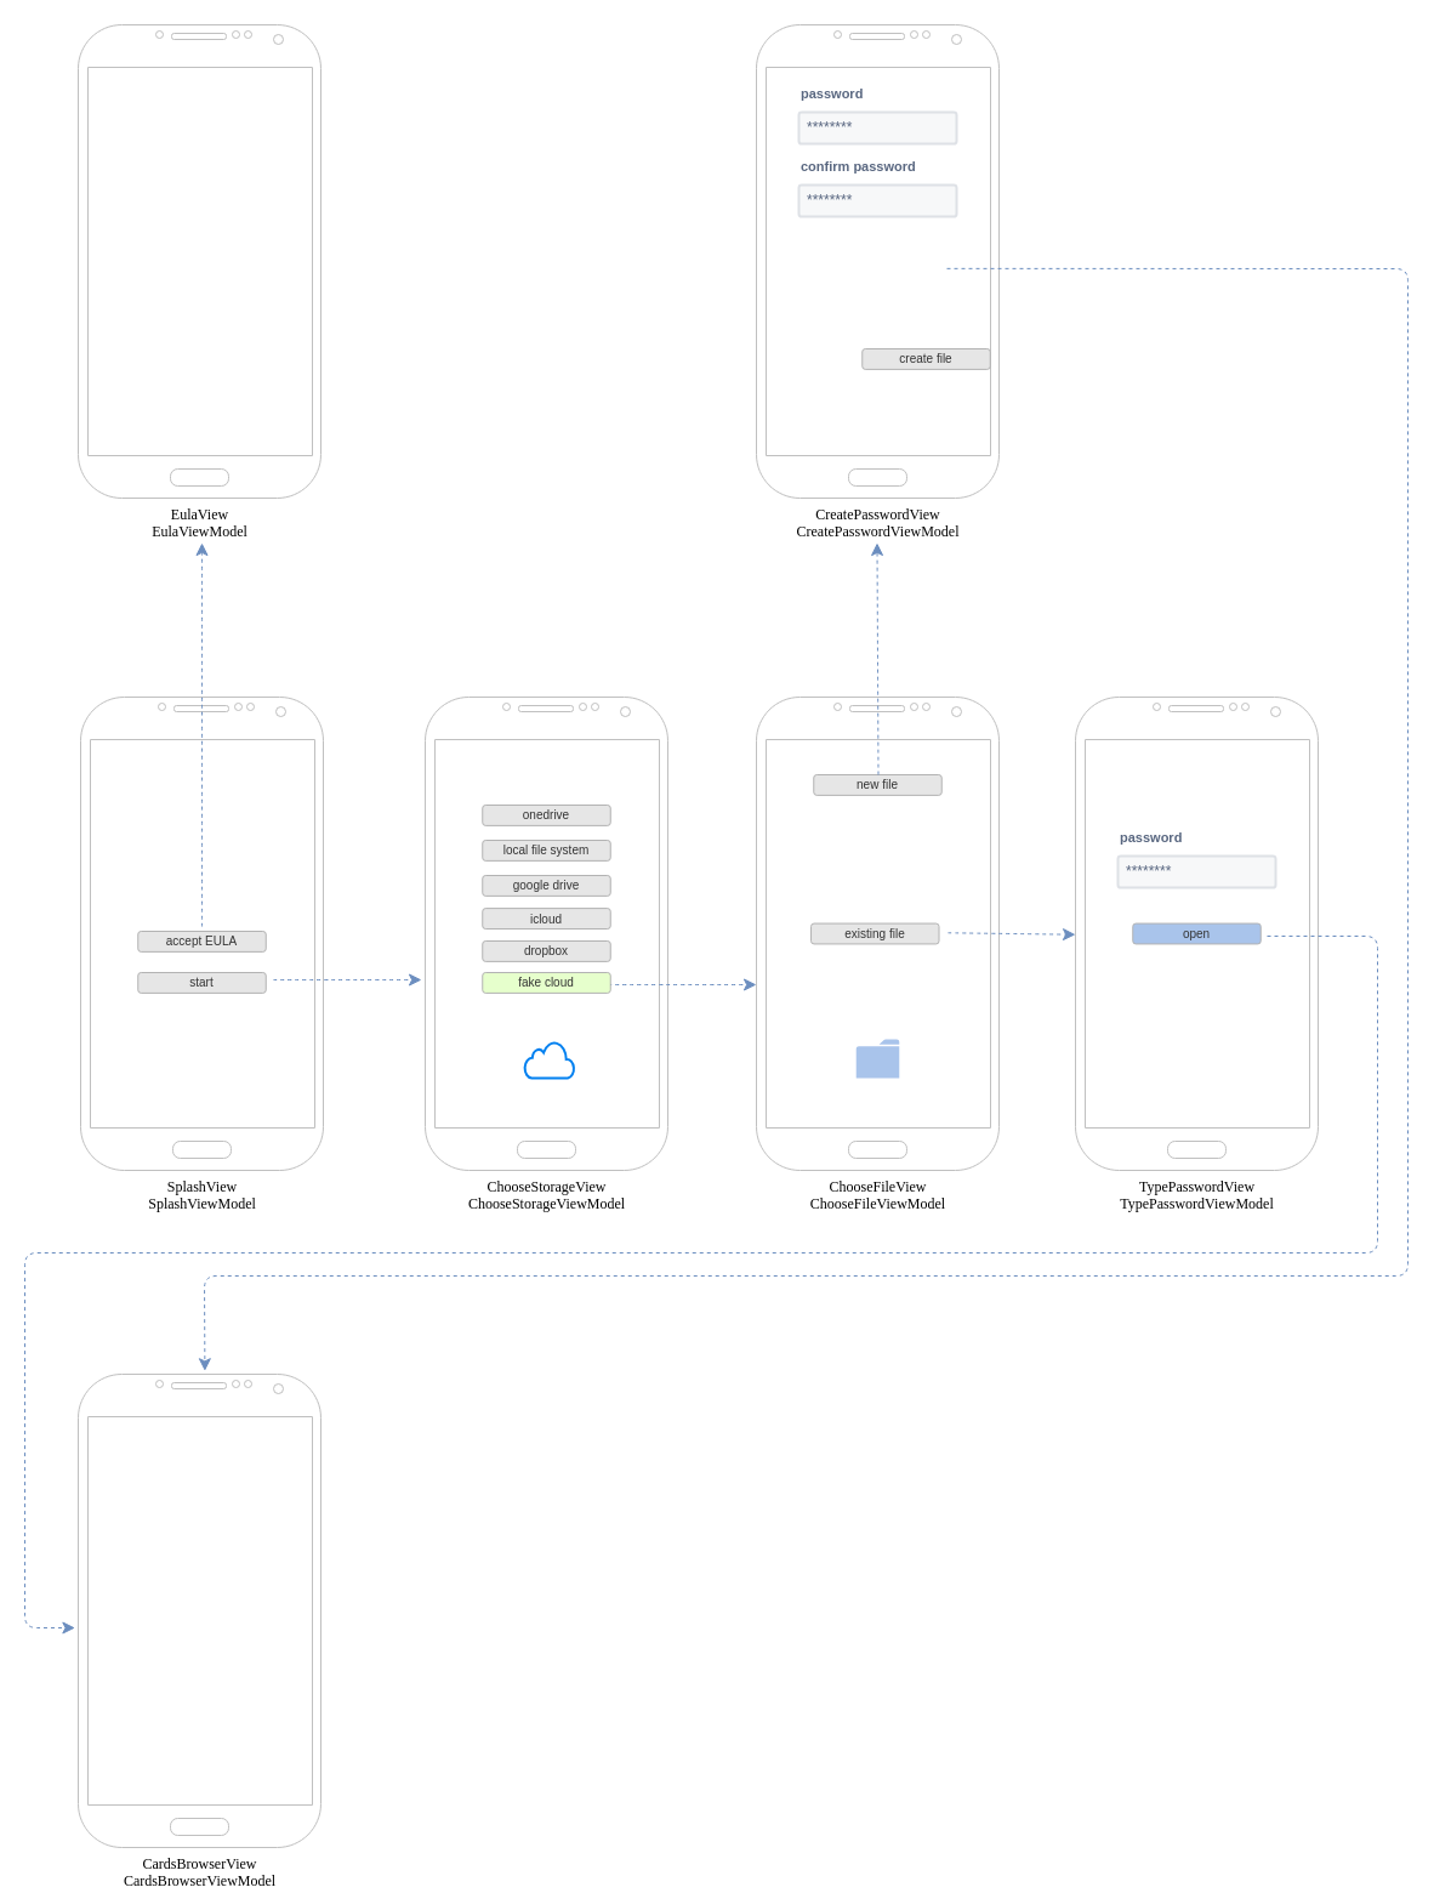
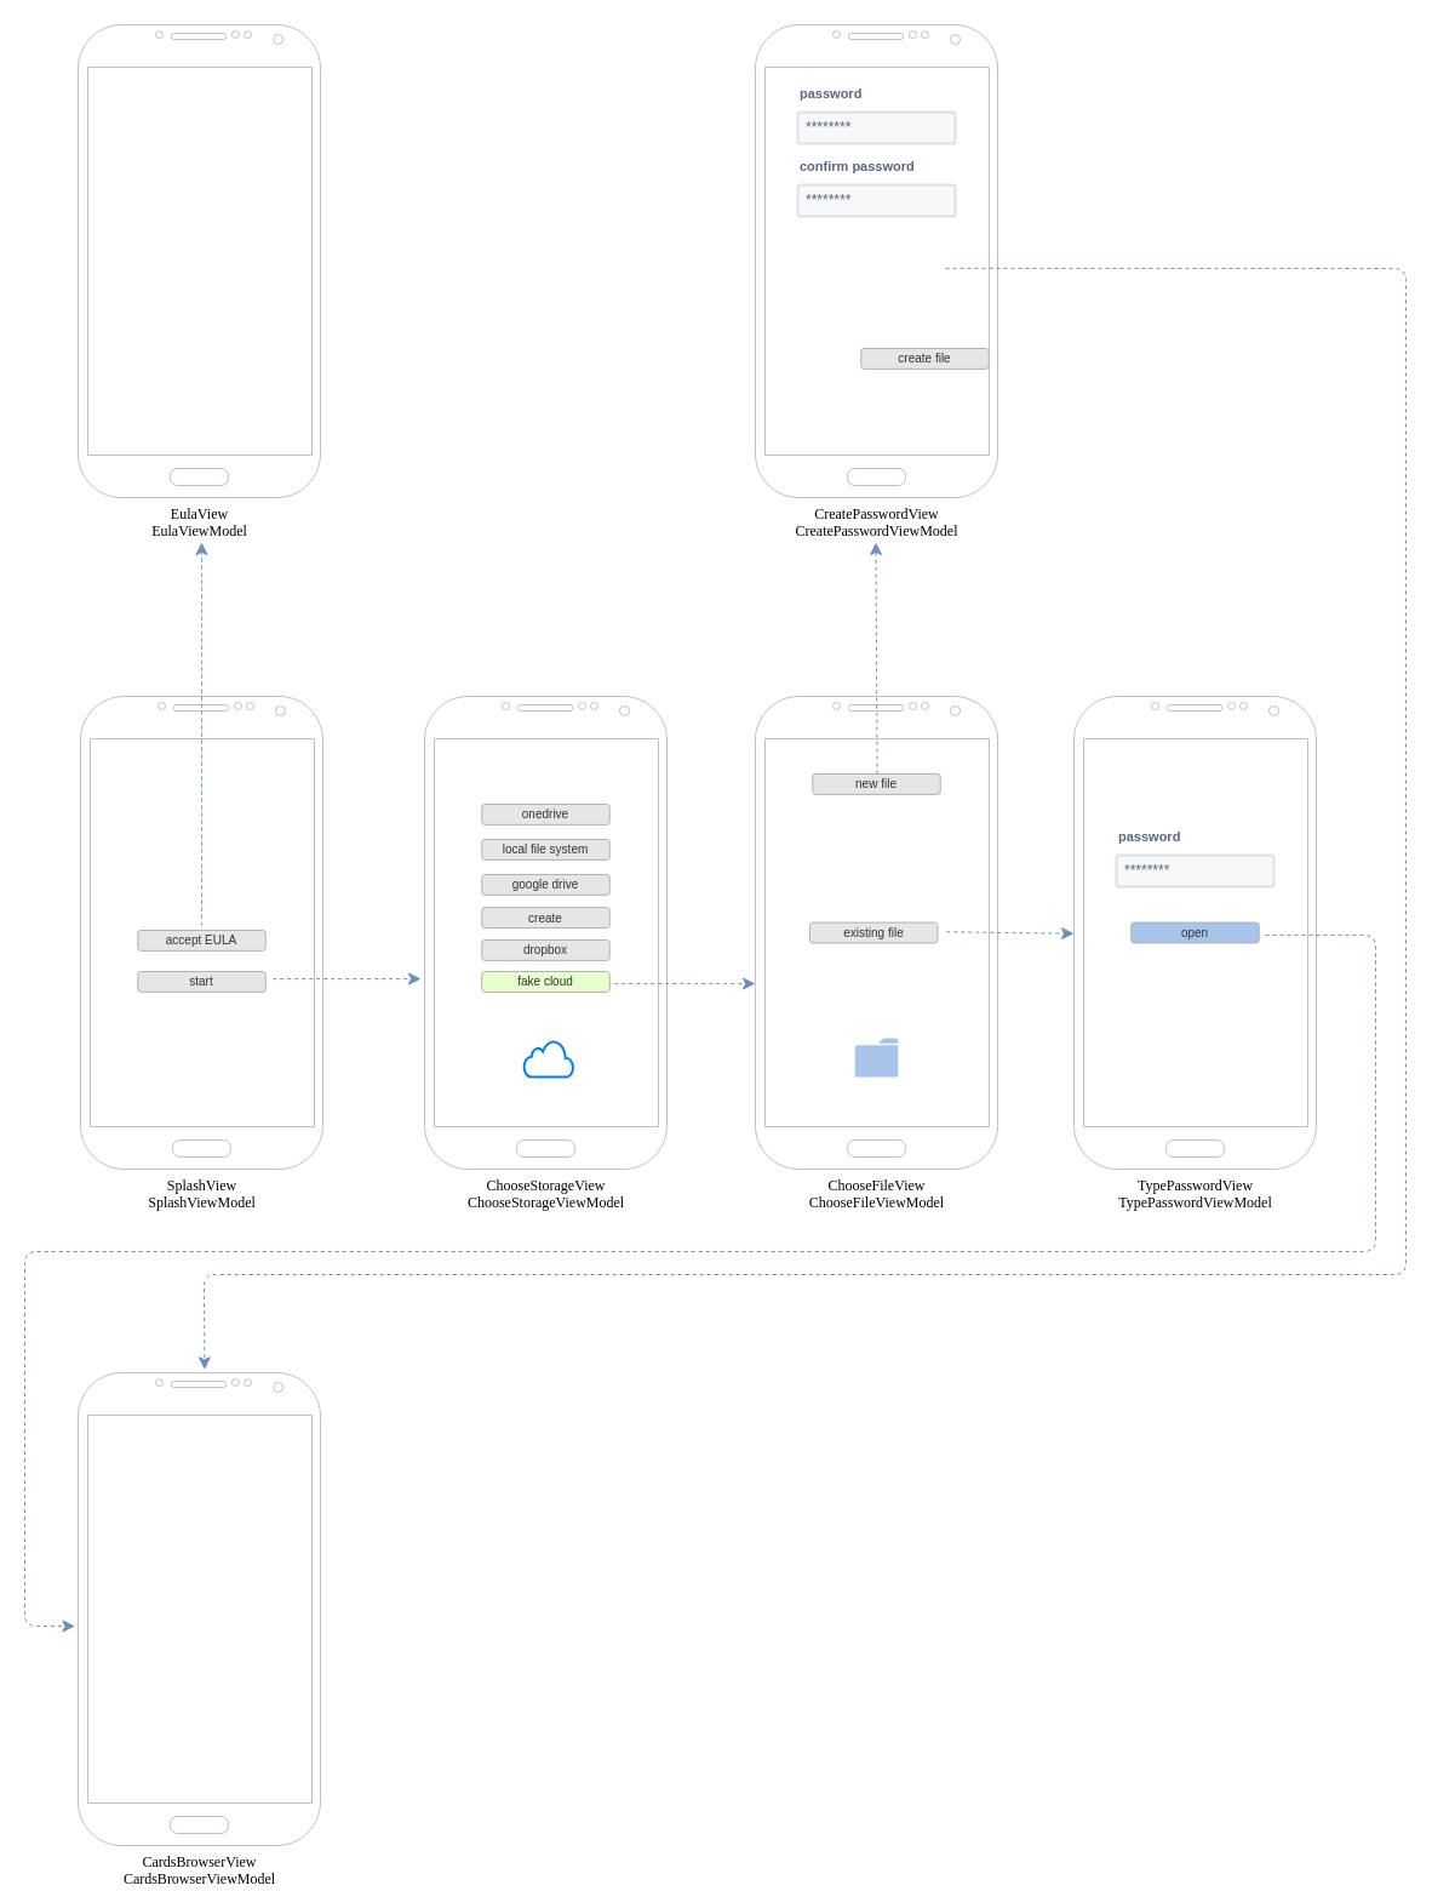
  <mxCell id="0" />
  <mxCell id="1" parent="0" />
  <mxCell id="2" value="" style="html=1;verticalLabelPosition=bottom;align=center;labelBackgroundColor=#ffffff;verticalAlign=top;strokeWidth=2;strokeColor=#0080F0;shadow=0;dashed=0;shape=mxgraph.ios7.icons.cloud;fontSize=16;" parent="1" vertex="1"><mxGeometry x="432" y="858" width="40.78" height="30" as="geometry" /></mxCell>
  <mxCell id="3" value="" style="sketch=0;pointerEvents=1;shadow=0;dashed=0;html=1;strokeColor=none;labelPosition=center;verticalLabelPosition=bottom;verticalAlign=top;outlineConnect=0;align=center;shape=mxgraph.office.concepts.folder;fillColor=#A9C4EB;fontSize=16;" parent="1" vertex="1"><mxGeometry x="705.22" y="856" width="35.56" height="32" as="geometry" /></mxCell>
  <mxCell id="4" value="SplashView&lt;br style=&quot;font-size: 12px;&quot;&gt;SplashViewModel" style="verticalLabelPosition=bottom;verticalAlign=top;html=1;shadow=0;dashed=0;strokeWidth=1;shape=mxgraph.android.phone2;strokeColor=#c0c0c0;fontSize=12;fontFamily=Tahoma;" parent="1" vertex="1"><mxGeometry x="66" y="574" width="200" height="390" as="geometry" /></mxCell>
  <mxCell id="5" value="EulaView&lt;br&gt;EulaViewModel" style="verticalLabelPosition=bottom;verticalAlign=top;html=1;shadow=0;dashed=0;strokeWidth=1;shape=mxgraph.android.phone2;strokeColor=#c0c0c0;fontSize=12;fontFamily=Tahoma;" parent="1" vertex="1"><mxGeometry x="64" y="20" width="200" height="390" as="geometry" /></mxCell>
  <mxCell id="6" value="accept EULA" style="rounded=1;html=1;shadow=0;dashed=0;whiteSpace=wrap;fontSize=10;fillColor=#E6E6E6;align=center;strokeColor=#B3B3B3;fontColor=#333333;" parent="1" vertex="1"><mxGeometry x="113.25" y="767" width="105.5" height="16.88" as="geometry" /></mxCell>
  <mxCell id="7" value="start" style="rounded=1;html=1;shadow=0;dashed=0;whiteSpace=wrap;fontSize=10;fillColor=#E6E6E6;align=center;strokeColor=#B3B3B3;fontColor=#333333;" parent="1" vertex="1"><mxGeometry x="113.25" y="801" width="105.5" height="16.88" as="geometry" /></mxCell>
  <mxCell id="8" value="ChooseStorageView&lt;br&gt;ChooseStorageViewModel" style="verticalLabelPosition=bottom;verticalAlign=top;html=1;shadow=0;dashed=0;strokeWidth=1;shape=mxgraph.android.phone2;strokeColor=#c0c0c0;fontSize=12;fontFamily=Tahoma;" parent="1" vertex="1"><mxGeometry x="350" y="574" width="200" height="390" as="geometry" /></mxCell>
  <mxCell id="9" value="" style="endArrow=classic;html=1;rounded=0;fontSize=12;startSize=8;endSize=8;curved=1;fillColor=#dae8fc;strokeColor=#6c8ebf;dashed=1;" parent="1" edge="1"><mxGeometry width="50" height="50" relative="1" as="geometry"><mxPoint x="225" y="807" as="sourcePoint" /><mxPoint x="347" y="807" as="targetPoint" /></mxGeometry></mxCell>
  <mxCell id="10" value="" style="endArrow=classic;html=1;rounded=0;fontSize=12;startSize=8;endSize=8;curved=1;fillColor=#dae8fc;strokeColor=#6c8ebf;dashed=1;" parent="1" edge="1"><mxGeometry width="50" height="50" relative="1" as="geometry"><mxPoint x="166" y="763" as="sourcePoint" /><mxPoint x="166" y="447" as="targetPoint" /></mxGeometry></mxCell>
  <mxCell id="11" value="ChooseFileView&lt;br&gt;ChooseFileViewModel" style="verticalLabelPosition=bottom;verticalAlign=top;html=1;shadow=0;dashed=0;strokeWidth=1;shape=mxgraph.android.phone2;strokeColor=#c0c0c0;fontSize=12;fontFamily=Tahoma;" parent="1" vertex="1"><mxGeometry x="623" y="574" width="200" height="390" as="geometry" /></mxCell>
  <mxCell id="12" value="" style="endArrow=classic;html=1;rounded=0;fontSize=12;startSize=8;endSize=8;curved=1;fillColor=#dae8fc;strokeColor=#6c8ebf;dashed=1;" parent="1" edge="1"><mxGeometry width="50" height="50" relative="1" as="geometry"><mxPoint x="501" y="811" as="sourcePoint" /><mxPoint x="623" y="811" as="targetPoint" /></mxGeometry></mxCell>
  <mxCell id="13" value="TypePasswordView&lt;br&gt;TypePasswordViewModel" style="verticalLabelPosition=bottom;verticalAlign=top;html=1;shadow=0;dashed=0;strokeWidth=1;shape=mxgraph.android.phone2;strokeColor=#c0c0c0;fontSize=12;fontFamily=Tahoma;" parent="1" vertex="1"><mxGeometry x="886" y="574" width="200" height="390" as="geometry" /></mxCell>
  <mxCell id="14" value="CreatePasswordView&lt;br&gt;CreatePasswordViewModel" style="verticalLabelPosition=bottom;verticalAlign=top;html=1;shadow=0;dashed=0;strokeWidth=1;shape=mxgraph.android.phone2;strokeColor=#c0c0c0;fontSize=12;fontFamily=Tahoma;" parent="1" vertex="1"><mxGeometry x="623" y="20" width="200" height="390" as="geometry" /></mxCell>
  <mxCell id="15" value="new file" style="rounded=1;html=1;shadow=0;dashed=0;whiteSpace=wrap;fontSize=10;fillColor=#E6E6E6;align=center;strokeColor=#B3B3B3;fontColor=#333333;" parent="1" vertex="1"><mxGeometry x="670.25" y="638" width="105.5" height="16.88" as="geometry" /></mxCell>
  <mxCell id="16" value="fake cloud" style="rounded=1;html=1;shadow=0;dashed=0;whiteSpace=wrap;fontSize=10;fillColor=#E6FFCC;align=center;strokeColor=#B3B3B3;fontColor=#333333;" parent="1" vertex="1"><mxGeometry x="397.25" y="801" width="105.5" height="16.88" as="geometry" /></mxCell>
  <mxCell id="17" value="" style="endArrow=classic;html=1;rounded=0;fontSize=12;startSize=8;endSize=8;curved=1;fillColor=#dae8fc;strokeColor=#6c8ebf;dashed=1;" parent="1" edge="1"><mxGeometry width="50" height="50" relative="1" as="geometry"><mxPoint x="723.5" y="638" as="sourcePoint" /><mxPoint x="722.5" y="447" as="targetPoint" /></mxGeometry></mxCell>
  <mxCell id="18" value="" style="endArrow=classic;html=1;rounded=0;fontSize=12;startSize=8;endSize=8;curved=1;fillColor=#dae8fc;strokeColor=#6c8ebf;dashed=1;" parent="1" edge="1"><mxGeometry width="50" height="50" relative="1" as="geometry"><mxPoint x="781" y="768.28" as="sourcePoint" /><mxPoint x="886" y="769.72" as="targetPoint" /></mxGeometry></mxCell>
  <mxCell id="19" value="existing file" style="rounded=1;html=1;shadow=0;dashed=0;whiteSpace=wrap;fontSize=10;fillColor=#E6E6E6;align=center;strokeColor=#B3B3B3;fontColor=#333333;" parent="1" vertex="1"><mxGeometry x="668.03" y="760.56" width="105.5" height="16.88" as="geometry" /></mxCell>
  <mxCell id="20" value="onedrive" style="rounded=1;html=1;shadow=0;dashed=0;whiteSpace=wrap;fontSize=10;fillColor=#E6E6E6;align=center;strokeColor=#B3B3B3;fontColor=#333333;" parent="1" vertex="1"><mxGeometry x="397.25" y="663" width="105.5" height="16.88" as="geometry" /></mxCell>
  <mxCell id="21" value="local file system" style="rounded=1;html=1;shadow=0;dashed=0;whiteSpace=wrap;fontSize=10;fillColor=#E6E6E6;align=center;strokeColor=#B3B3B3;fontColor=#333333;" parent="1" vertex="1"><mxGeometry x="397.25" y="692" width="105.5" height="16.88" as="geometry" /></mxCell>
  <mxCell id="22" value="google drive" style="rounded=1;html=1;shadow=0;dashed=0;whiteSpace=wrap;fontSize=10;fillColor=#E6E6E6;align=center;strokeColor=#B3B3B3;fontColor=#333333;" parent="1" vertex="1"><mxGeometry x="397.25" y="721" width="105.5" height="16.88" as="geometry" /></mxCell>
- <mxCell id="23" value="icloud" style="rounded=1;html=1;shadow=0;dashed=0;whiteSpace=wrap;fontSize=10;fillColor=#E6E6E6;align=center;strokeColor=#B3B3B3;fontColor=#333333;" parent="1" vertex="1"><mxGeometry x="397.25" y="748.12" width="105.5" height="16.88" as="geometry" /></mxCell>
+ <mxCell id="23" value="create" style="rounded=1;html=1;shadow=0;dashed=0;whiteSpace=wrap;fontSize=10;fillColor=#E6E6E6;align=center;strokeColor=#B3B3B3;fontColor=#333333;" parent="1" vertex="1"><mxGeometry x="397.25" y="748.12" width="105.5" height="16.88" as="geometry" /></mxCell>
  <mxCell id="24" value="dropbox" style="rounded=1;html=1;shadow=0;dashed=0;whiteSpace=wrap;fontSize=10;fillColor=#E6E6E6;align=center;strokeColor=#B3B3B3;fontColor=#333333;" parent="1" vertex="1"><mxGeometry x="397.25" y="775" width="105.5" height="16.88" as="geometry" /></mxCell>
  <mxCell id="25" value="CardsBrowserView&lt;br&gt;CardsBrowserViewModel" style="verticalLabelPosition=bottom;verticalAlign=top;html=1;shadow=0;dashed=0;strokeWidth=1;shape=mxgraph.android.phone2;strokeColor=#c0c0c0;fontSize=12;fontFamily=Tahoma;" vertex="1" parent="1"><mxGeometry x="64" y="1132" width="200" height="390" as="geometry" /></mxCell>
  <mxCell id="26" value="" style="endArrow=classic;html=1;rounded=1;fontSize=12;startSize=8;endSize=8;fillColor=#dae8fc;strokeColor=#6c8ebf;dashed=1;entryX=-0.013;entryY=0.536;entryDx=0;entryDy=0;entryPerimeter=0;" edge="1" parent="1" target="25"><mxGeometry width="50" height="50" relative="1" as="geometry"><mxPoint x="1044" y="771" as="sourcePoint" /><mxPoint x="61" y="1341" as="targetPoint" /><Array as="points"><mxPoint x="1135" y="771" /><mxPoint x="1135" y="1032" /><mxPoint x="20" y="1032" /><mxPoint x="20" y="1341" /></Array></mxGeometry></mxCell>
  <mxCell id="27" value="" style="endArrow=classic;html=1;rounded=1;fontSize=12;startSize=8;endSize=8;fillColor=#dae8fc;strokeColor=#6c8ebf;dashed=1;entryX=0.522;entryY=-0.007;entryDx=0;entryDy=0;entryPerimeter=0;exitX=0.785;exitY=0.515;exitDx=0;exitDy=0;exitPerimeter=0;" edge="1" parent="1" source="14" target="25"><mxGeometry width="50" height="50" relative="1" as="geometry"><mxPoint x="840" y="221" as="sourcePoint" /><mxPoint x="168" y="1129" as="targetPoint" /><Array as="points"><mxPoint x="1160" y="221" /><mxPoint x="1160" y="1051" /><mxPoint x="168" y="1051" /></Array></mxGeometry></mxCell>
  <mxCell id="28" value="password" style="fillColor=none;strokeColor=none;html=1;fontSize=11;fontStyle=0;align=left;fontColor=#596780;fontStyle=1;fontSize=11" vertex="1" parent="1"><mxGeometry x="921" y="679.88" width="100" height="20" as="geometry" /></mxCell>
  <mxCell id="29" value="********" style="rounded=1;arcSize=9;fillColor=#F7F8F9;align=left;spacingLeft=5;strokeColor=#DEE1E6;html=1;strokeWidth=2;fontColor=#596780;fontSize=12" vertex="1" parent="1"><mxGeometry x="921" y="704.88" width="130" height="26.12" as="geometry" /></mxCell>
  <mxCell id="30" value="open" style="rounded=1;html=1;shadow=0;dashed=0;whiteSpace=wrap;fontSize=10;fillColor=#a9c4eb;align=center;strokeColor=#B3B3B3;fontColor=#333333;" vertex="1" parent="1"><mxGeometry x="933.25" y="760.56" width="105.5" height="16.88" as="geometry" /></mxCell>
  <mxCell id="31" value="password" style="fillColor=none;strokeColor=none;html=1;fontSize=11;fontStyle=0;align=left;fontColor=#596780;fontStyle=1;fontSize=11" vertex="1" parent="1"><mxGeometry x="658" y="67" width="100" height="20" as="geometry" /></mxCell>
  <mxCell id="32" value="********" style="rounded=1;arcSize=9;fillColor=#F7F8F9;align=left;spacingLeft=5;strokeColor=#DEE1E6;html=1;strokeWidth=2;fontColor=#596780;fontSize=12" vertex="1" parent="1"><mxGeometry x="658" y="92" width="130" height="26.12" as="geometry" /></mxCell>
  <mxCell id="33" value="confirm password" style="fillColor=none;strokeColor=none;html=1;fontSize=11;fontStyle=0;align=left;fontColor=#596780;fontStyle=1;fontSize=11" vertex="1" parent="1"><mxGeometry x="658" y="127" width="100" height="20" as="geometry" /></mxCell>
  <mxCell id="34" value="********" style="rounded=1;arcSize=9;fillColor=#F7F8F9;align=left;spacingLeft=5;strokeColor=#DEE1E6;html=1;strokeWidth=2;fontColor=#596780;fontSize=12" vertex="1" parent="1"><mxGeometry x="658" y="152" width="130" height="26.12" as="geometry" /></mxCell>
  <mxCell id="35" value="create file" style="rounded=1;html=1;shadow=0;dashed=0;whiteSpace=wrap;fontSize=10;fillColor=#E6E6E6;align=center;strokeColor=#B3B3B3;fontColor=#333333;" vertex="1" parent="1"><mxGeometry x="710.25" y="287" width="105.5" height="16.88" as="geometry" /></mxCell>
